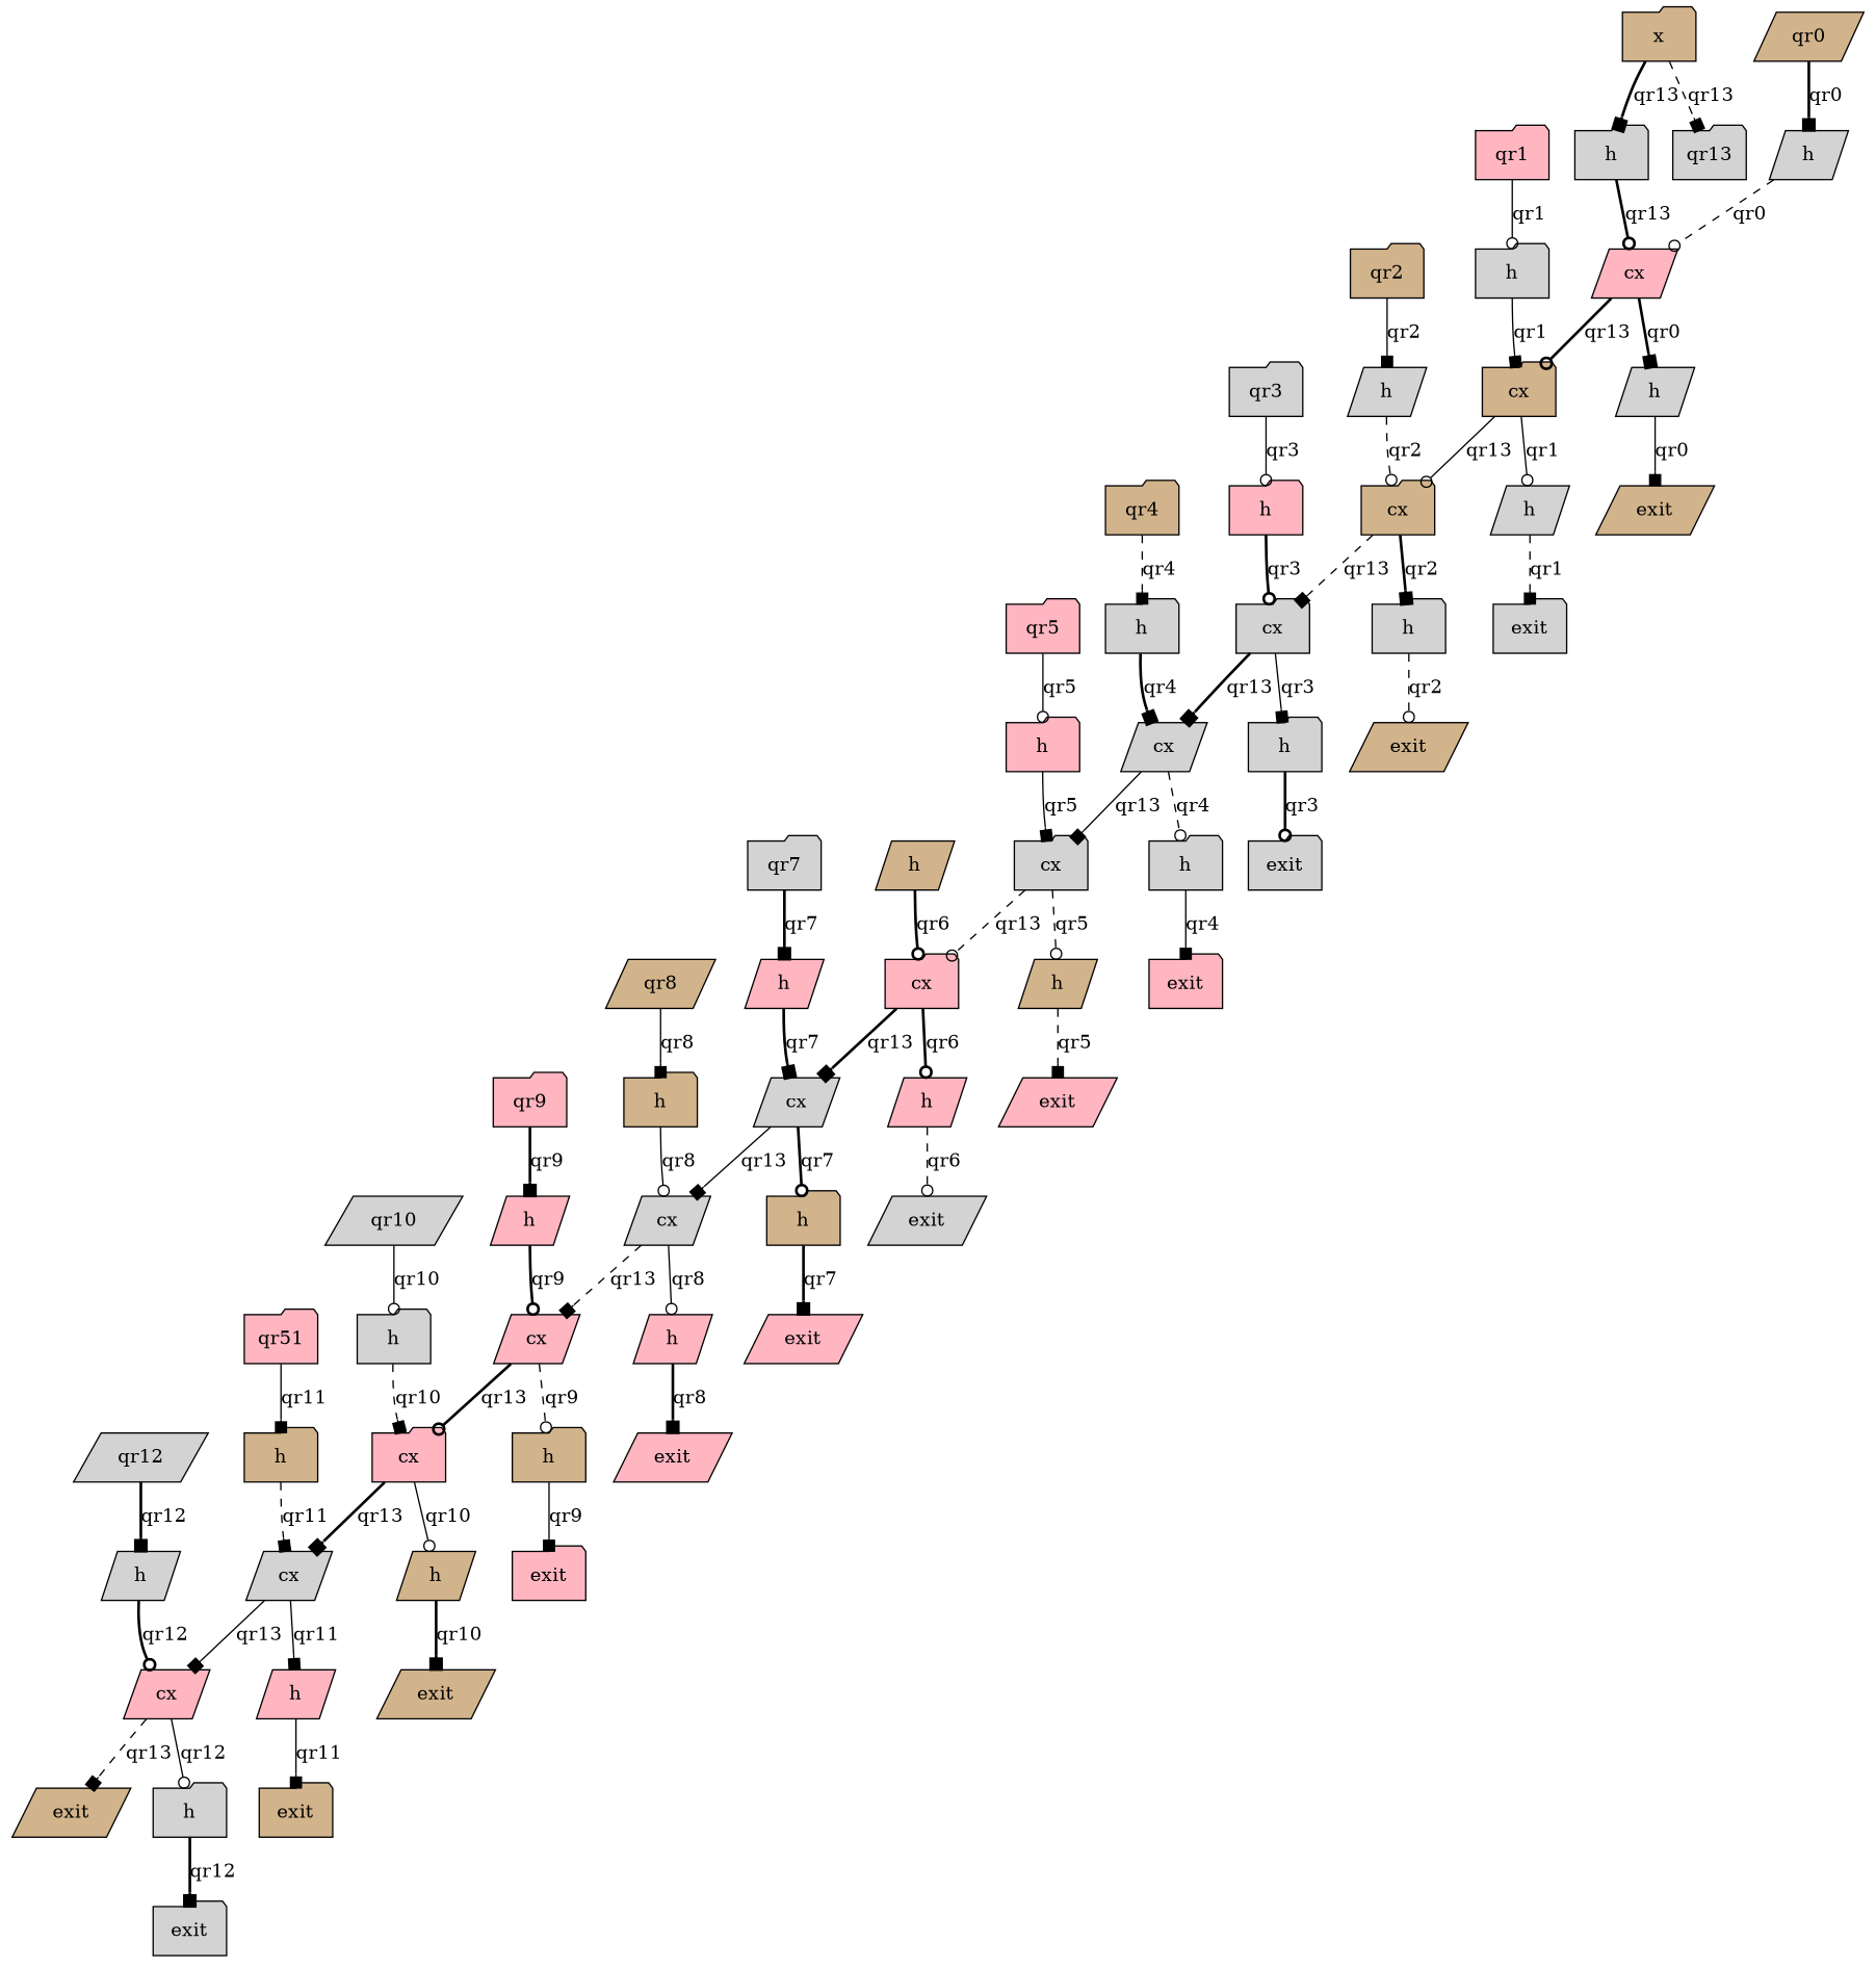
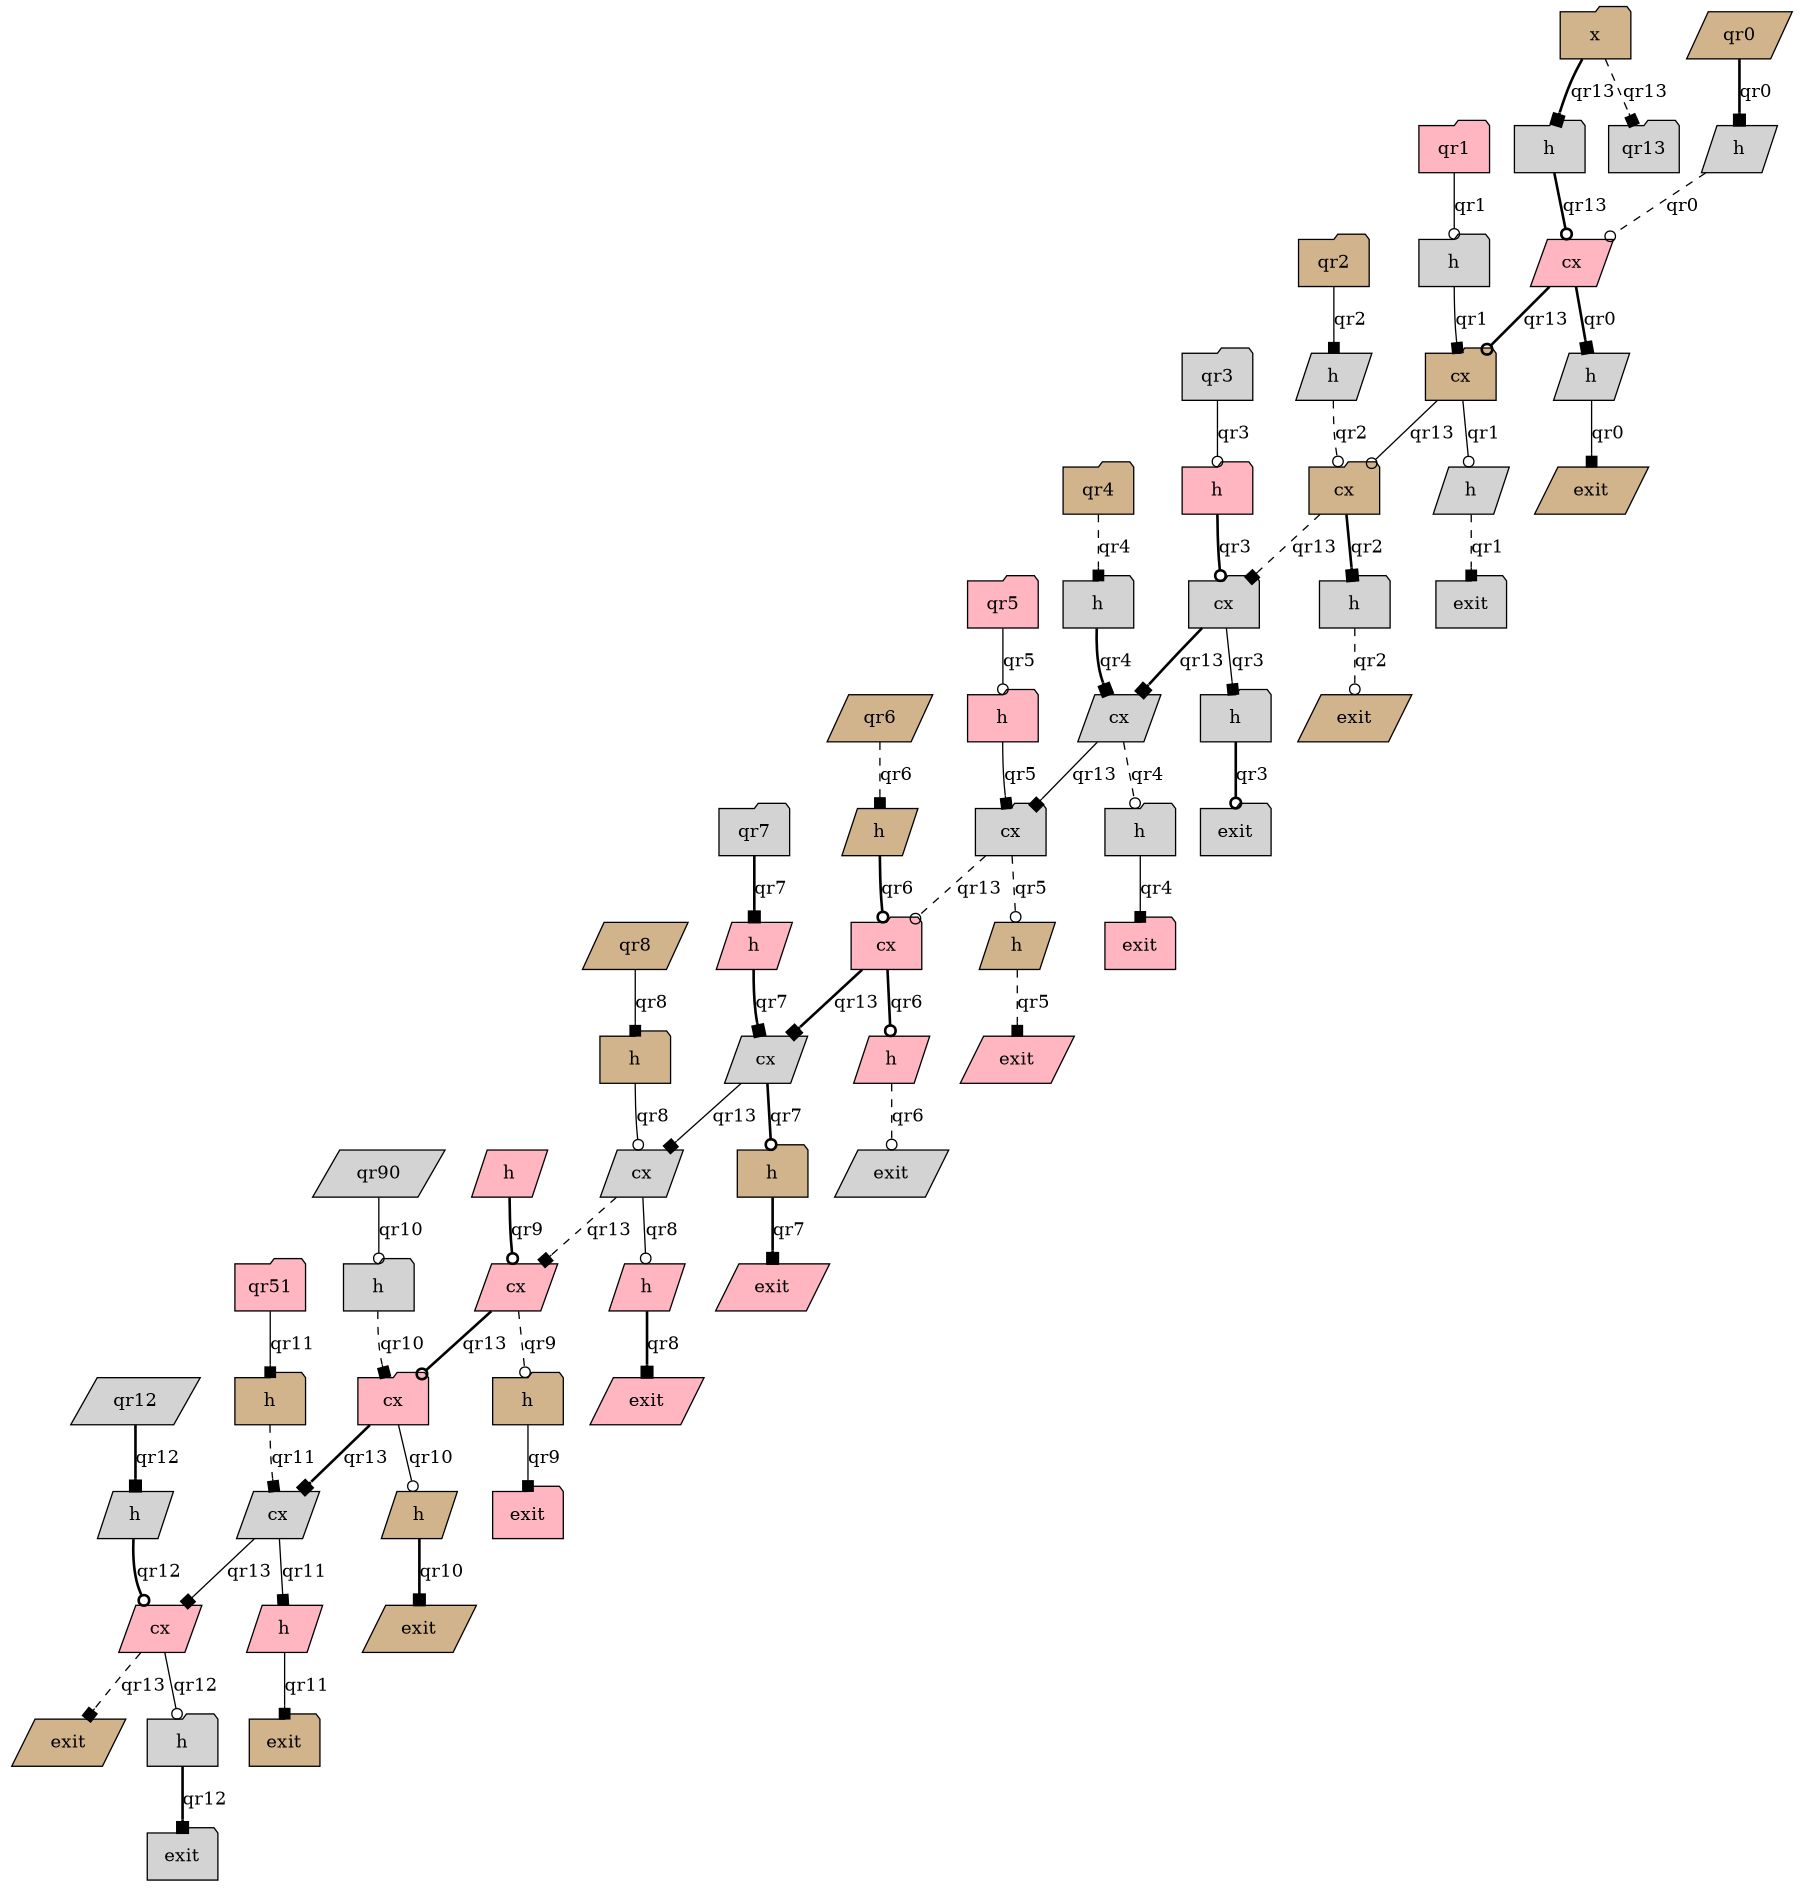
  digraph {
    node [fillcolor=lightgrey order=8246 shape=folder style=filled]
    edge [arrowhead=box style=bold]
    n1 [label=h line=7 order=1 shape=parallelogram]
    n2 [fillcolor=lightpink label=cx line=23 order=16 shape=parallelogram]
    n3 [fillcolor=tan label=cx line=24 order=17]
    n4 [label=h line=37 order=29 shape=parallelogram]
    n5 [label=h line=8 order=2]
    n6 [fillcolor=tan label=cx line=25 order=18]
    n7 [label=h line=38 order=30 shape=parallelogram]
    n8 [label=h line=9 order=3 shape=parallelogram]
    n9 [label=cx line=26 order=19]
    n10 [label=h line=39 order=31]
    n11 [fillcolor=lightpink label=h line=10 order=4]
    n12 [label=cx line=27 order=20 shape=parallelogram]
    n13 [label=h line=40 order=32]
    n14 [label=h line=11 order=5]
    n15 [label=cx line=28 order=21]
    n16 [label=h line=41 order=33]
    n17 [fillcolor=lightpink label=h line=12 order=6]
    n18 [fillcolor=lightpink label=cx line=29 order=22]
    n19 [fillcolor=tan label=h line=42 order=34 shape=parallelogram]
    n20 [fillcolor=tan label=h line=13 order=7 shape=parallelogram]
    n21 [label=cx line=30 order=23 shape=parallelogram]
    n22 [fillcolor=lightpink label=h line=43 order=35 shape=parallelogram]
    n23 [fillcolor=lightpink label=h line=14 order=8 shape=parallelogram]
    n24 [label=cx line=31 order=24 shape=parallelogram]
    n25 [fillcolor=tan label=h line=44 order=36]
    n26 [fillcolor=tan label=h line=15 order=9]
    n27 [fillcolor=lightpink label=cx line=32 order=25 shape=parallelogram]
    n28 [fillcolor=lightpink label=h line=45 order=37 shape=parallelogram]
    n29 [fillcolor=lightpink label=h line=16 order=10 shape=parallelogram]
    n30 [fillcolor=lightpink label=cx line=33 order=26]
    n31 [fillcolor=tan label=h line=46 order=38]
    n32 [label=h line=17 order=11]
    n33 [label=cx line=34 order=27 shape=parallelogram]
    n34 [fillcolor=tan label=h line=47 order=39 shape=parallelogram]
    n35 [fillcolor=tan label=h line=18 order=12]
    n36 [fillcolor=lightpink label=cx line=35 order=28 shape=parallelogram]
    n37 [fillcolor=lightpink label=h line=48 order=40 shape=parallelogram]
    n38 [label=h line=19 order=13 shape=parallelogram]
    n39 [fillcolor=tan label=exit shape=parallelogram]
    n40 [label=h line=49 order=41]
    n41 [fillcolor=tan label=x line=20 order=14]
    n42 [label=h line=21 order=15]
    n43 [label=qr13 order=0]
    n44 [fillcolor=tan label=exit shape=parallelogram]
    n45 [label=exit]
    n46 [fillcolor=tan label=exit shape=parallelogram]
    n47 [label=exit]
    n48 [fillcolor=lightpink label=exit]
    n49 [fillcolor=lightpink label=exit shape=parallelogram]
    n50 [label=exit shape=parallelogram]
    n51 [fillcolor=lightpink label=exit shape=parallelogram]
    n52 [fillcolor=lightpink label=exit shape=parallelogram]
    n53 [fillcolor=lightpink label=exit]
    n54 [fillcolor=tan label=exit shape=parallelogram]
    n55 [fillcolor=tan label=exit]
    n56 [label=exit]
    n57 [fillcolor=tan label=qr0 order=0 shape=parallelogram]
    n58 [fillcolor=lightpink label=qr1 order=0]
    n59 [fillcolor=tan label=qr2 order=0]
    n60 [label=qr3 order=0]
    n61 [fillcolor=tan label=qr4 order=0]
    n62 [fillcolor=lightpink label=qr5 order=0]
+   n63 [fillcolor=tan label=qr6 order=0 shape=parallelogram]
    n64 [label=qr7 order=0]
    n65 [fillcolor=tan label=qr8 order=0 shape=parallelogram]
-   n66 [fillcolor=lightpink label=qr9 order=0]
-   n67 [label=qr10 order=0 shape=parallelogram]
+   n67 [label=qr90 order=0 shape=parallelogram]
    n68 [fillcolor=lightpink label=qr51 order=0]
    n69 [label=qr12 order=0 shape=parallelogram]
    n1 -> n2 [arrowhead=odot label=qr0 style=dashed]
    n2 -> n3 [arrowhead=odot label=qr13]
    n2 -> n4 [label=qr0]
    n3 -> n6 [arrowhead=odot label=qr13 style=solid]
    n3 -> n7 [arrowhead=odot label=qr1 style=solid]
    n4 -> n44 [label=qr0 style=solid]
    n5 -> n3 [label=qr1 style=solid]
    n6 -> n9 [label=qr13 style=dashed]
    n6 -> n10 [label=qr2]
    n7 -> n45 [label=qr1 style=dashed]
    n8 -> n6 [arrowhead=odot label=qr2 style=dashed]
    n9 -> n12 [label=qr13]
    n9 -> n13 [label=qr3 style=solid]
    n10 -> n46 [arrowhead=odot label=qr2 style=dashed]
    n11 -> n9 [arrowhead=odot label=qr3]
    n12 -> n15 [label=qr13 style=solid]
    n12 -> n16 [arrowhead=odot label=qr4 style=dashed]
    n13 -> n47 [arrowhead=odot label=qr3]
    n14 -> n12 [label=qr4]
    n15 -> n18 [arrowhead=odot label=qr13 style=dashed]
    n15 -> n19 [arrowhead=odot label=qr5 style=dashed]
    n16 -> n48 [label=qr4 style=solid]
    n17 -> n15 [label=qr5 style=solid]
    n18 -> n21 [label=qr13]
    n18 -> n22 [arrowhead=odot label=qr6]
    n19 -> n49 [label=qr5 style=dashed]
    n20 -> n18 [arrowhead=odot label=qr6]
    n21 -> n24 [label=qr13 style=solid]
    n21 -> n25 [arrowhead=odot label=qr7]
    n22 -> n50 [arrowhead=odot label=qr6 style=dashed]
    n23 -> n21 [label=qr7]
    n24 -> n27 [label=qr13 style=dashed]
    n24 -> n28 [arrowhead=odot label=qr8 style=solid]
    n25 -> n51 [label=qr7]
    n26 -> n24 [arrowhead=odot label=qr8 style=solid]
    n27 -> n30 [arrowhead=odot label=qr13]
    n27 -> n31 [arrowhead=odot label=qr9 style=dashed]
    n28 -> n52 [label=qr8]
    n29 -> n27 [arrowhead=odot label=qr9]
    n30 -> n33 [label=qr13]
    n30 -> n34 [arrowhead=odot label=qr10 style=solid]
    n31 -> n53 [label=qr9 style=solid]
    n32 -> n30 [label=qr10 style=dashed]
    n33 -> n36 [label=qr13 style=solid]
    n33 -> n37 [label=qr11 style=solid]
    n34 -> n54 [label=qr10]
    n35 -> n33 [label=qr11 style=dashed]
    n36 -> n39 [label=qr13 style=dashed]
    n36 -> n40 [arrowhead=odot label=qr12 style=solid]
    n37 -> n55 [label=qr11 style=solid]
    n38 -> n36 [arrowhead=odot label=qr12]
    n40 -> n56 [label=qr12]
    n41 -> n42 [label=qr13]
    n41 -> n43 [label=qr13 style=dashed]
    n42 -> n2 [arrowhead=odot label=qr13]
    n57 -> n1 [label=qr0]
    n58 -> n5 [arrowhead=odot label=qr1 style=solid]
    n59 -> n8 [label=qr2 style=solid]
    n60 -> n11 [arrowhead=odot label=qr3 style=solid]
    n61 -> n14 [label=qr4 style=dashed]
    n62 -> n17 [arrowhead=odot label=qr5 style=solid]
+   n63 -> n20 [label=qr6 style=dashed]
    n64 -> n23 [label=qr7]
    n65 -> n26 [label=qr8 style=solid]
-   n66 -> n29 [label=qr9]
    n67 -> n32 [arrowhead=odot label=qr10 style=solid]
    n68 -> n35 [label=qr11 style=solid]
    n69 -> n38 [label=qr12]
  }
